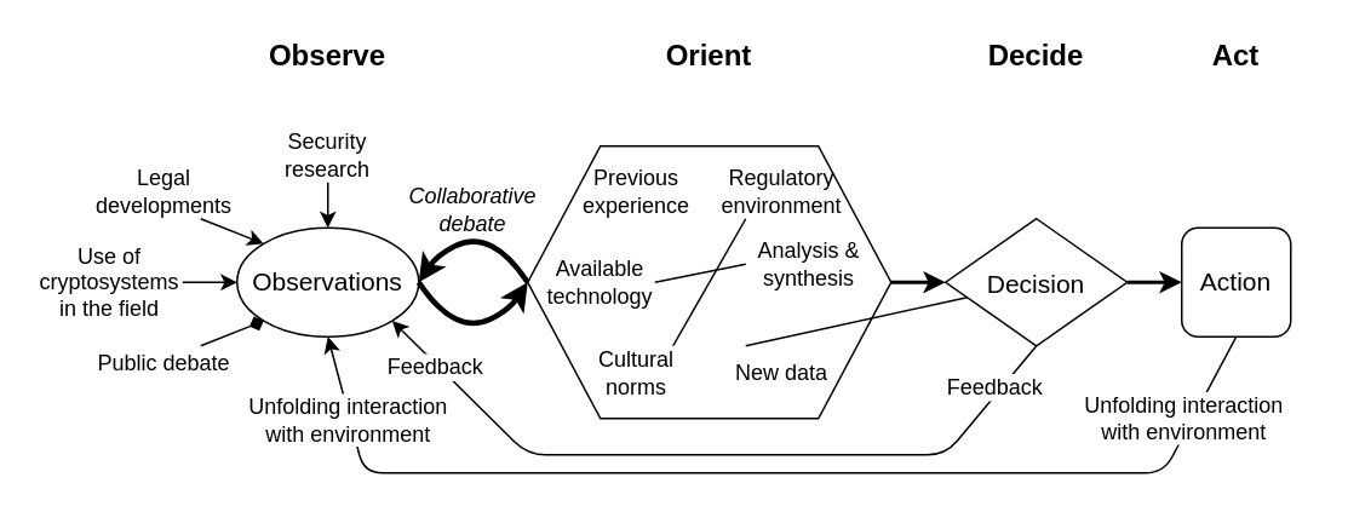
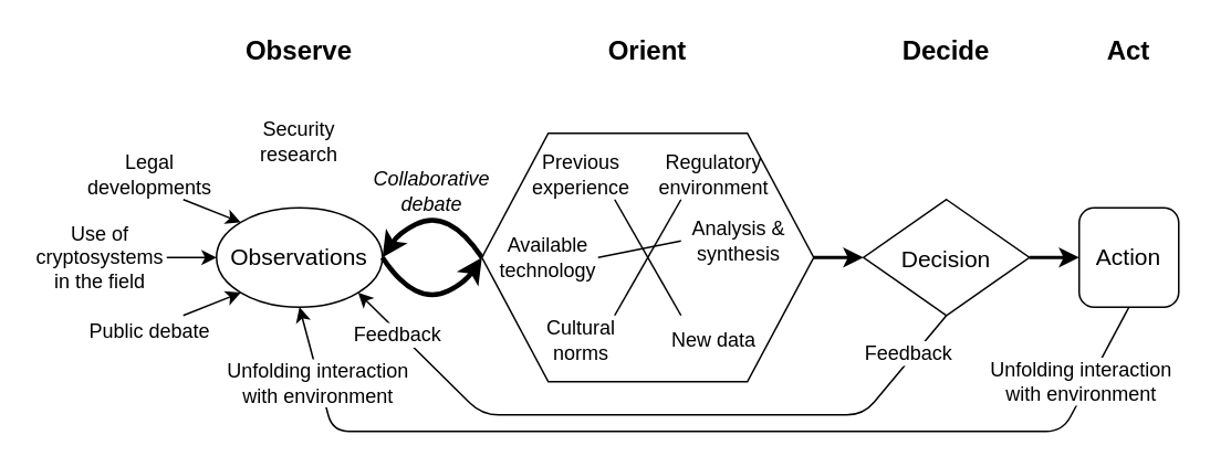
  <mxCell id="0" />
  <mxCell id="1" parent="0" />
  <mxCell id="2" value="Observations" style="ellipse;whiteSpace=wrap;html=1;fontSize=14;" parent="1" vertex="1"><mxGeometry x="130" y="125" width="100" height="60" as="geometry" /></mxCell>
  <mxCell id="3" value="Observe" style="text;html=1;strokeColor=none;fillColor=none;align=center;verticalAlign=middle;whiteSpace=wrap;rounded=0;fontSize=16;fontStyle=1" parent="1" vertex="1"><mxGeometry x="140" y="20" width="80" height="20" as="geometry" /></mxCell>
  <mxCell id="4" value="Orient" style="text;html=1;strokeColor=none;fillColor=none;align=center;verticalAlign=middle;whiteSpace=wrap;rounded=0;fontSize=16;fontStyle=1" parent="1" vertex="1"><mxGeometry x="350" y="20" width="80" height="20" as="geometry" /></mxCell>
  <mxCell id="5" value="Decide" style="text;html=1;strokeColor=none;fillColor=none;align=center;verticalAlign=middle;whiteSpace=wrap;rounded=0;fontSize=16;fontStyle=1" parent="1" vertex="1"><mxGeometry x="530" y="20" width="80" height="20" as="geometry" /></mxCell>
  <mxCell id="6" value="Act" style="text;html=1;strokeColor=none;fillColor=none;align=center;verticalAlign=middle;whiteSpace=wrap;rounded=0;fontSize=16;fontStyle=1" parent="1" vertex="1"><mxGeometry x="640" y="20" width="80" height="20" as="geometry" /></mxCell>
  <mxCell id="7" style="edgeStyle=orthogonalEdgeStyle;rounded=0;orthogonalLoop=1;jettySize=auto;html=1;exitX=1;exitY=0.5;exitDx=0;exitDy=0;entryX=0;entryY=0.5;entryDx=0;entryDy=0;strokeWidth=2;fontSize=14;" parent="1" source="8" target="9" edge="1"><mxGeometry relative="1" as="geometry" /></mxCell>
  <mxCell id="8" value="&lt;font style=&quot;font-size: 14px&quot;&gt;Decision&lt;/font&gt;" style="rhombus;whiteSpace=wrap;html=1;fontSize=16;" parent="1" vertex="1"><mxGeometry x="520" y="120" width="100" height="70" as="geometry" /></mxCell>
  <mxCell id="9" value="Action" style="whiteSpace=wrap;html=1;aspect=fixed;fontSize=14;rounded=1;" parent="1" vertex="1"><mxGeometry x="650" y="125" width="60" height="60" as="geometry" /></mxCell>
  <mxCell id="10" value="" style="shape=hexagon;perimeter=hexagonPerimeter2;whiteSpace=wrap;html=1;fixedSize=1;fontSize=14;size=40;" parent="1" vertex="1"><mxGeometry x="290" y="80" width="200" height="150" as="geometry" /></mxCell>
  <mxCell id="11" value="" style="endArrow=classic;html=1;fontSize=14;exitX=1;exitY=0.5;exitDx=0;exitDy=0;entryX=0;entryY=0.5;entryDx=0;entryDy=0;strokeWidth=3;curved=1;" parent="1" source="2" target="10" edge="1"><mxGeometry width="50" height="50" relative="1" as="geometry"><mxPoint x="390" y="260" as="sourcePoint" /><mxPoint x="440" y="210" as="targetPoint" /><Array as="points"><mxPoint x="240" y="170" /><mxPoint x="260" y="180" /><mxPoint x="280" y="170" /></Array></mxGeometry></mxCell>
  <mxCell id="12" value="" style="endArrow=classic;html=1;fontSize=14;exitX=1;exitY=0.5;exitDx=0;exitDy=0;entryX=0;entryY=0.5;entryDx=0;entryDy=0;strokeWidth=2;" parent="1" source="10" target="8" edge="1"><mxGeometry width="50" height="50" relative="1" as="geometry"><mxPoint x="260" y="165" as="sourcePoint" /><mxPoint x="320" y="165" as="targetPoint" /></mxGeometry></mxCell>
  <mxCell id="13" value="" style="endArrow=classic;html=1;strokeWidth=1;fontSize=14;exitX=0.5;exitY=1;exitDx=0;exitDy=0;entryX=1;entryY=1;entryDx=0;entryDy=0;" parent="1" source="8" target="2" edge="1"><mxGeometry width="50" height="50" relative="1" as="geometry"><mxPoint x="180" y="320" as="sourcePoint" /><mxPoint x="230" y="270" as="targetPoint" /><Array as="points"><mxPoint x="520" y="250" /><mxPoint x="290" y="250" /></Array></mxGeometry></mxCell>
  <mxCell id="14" value="Feedback" style="edgeLabel;html=1;align=center;verticalAlign=middle;resizable=0;points=[];fontSize=12;" parent="13" vertex="1" connectable="0"><mxGeometry x="0.849" y="1" relative="1" as="geometry"><mxPoint x="1.49" y="2.35" as="offset" /></mxGeometry></mxCell>
  <mxCell id="15" value="" style="endArrow=classic;html=1;strokeWidth=1;fontSize=14;exitX=0.5;exitY=1;exitDx=0;exitDy=0;entryX=0.5;entryY=1;entryDx=0;entryDy=0;" parent="1" source="9" target="2" edge="1"><mxGeometry width="50" height="50" relative="1" as="geometry"><mxPoint x="280" y="360" as="sourcePoint" /><mxPoint x="330" y="310" as="targetPoint" /><Array as="points"><mxPoint x="640" y="260" /><mxPoint x="200" y="260" /></Array></mxGeometry></mxCell>
  <mxCell id="16" value="Unfolding interaction&lt;br&gt;with environment" style="edgeLabel;html=1;align=center;verticalAlign=middle;resizable=0;points=[];fontSize=12;" parent="15" vertex="1" connectable="0"><mxGeometry x="0.883" y="1" relative="1" as="geometry"><mxPoint x="1.87" y="10.64" as="offset" /></mxGeometry></mxCell>
  <mxCell id="17" value="Regulatory&lt;br&gt;environment" style="text;html=1;strokeColor=none;fillColor=none;align=center;verticalAlign=middle;whiteSpace=wrap;rounded=0;fontSize=12;" parent="1" vertex="1"><mxGeometry x="390" y="90" width="80" height="30" as="geometry" /></mxCell>
  <mxCell id="18" value="Cultural norms" style="text;html=1;strokeColor=none;fillColor=none;align=center;verticalAlign=middle;whiteSpace=wrap;rounded=0;fontSize=12;" parent="1" vertex="1"><mxGeometry x="310" y="190" width="80" height="30" as="geometry" /></mxCell>
  <mxCell id="19" value="New data" style="text;html=1;strokeColor=none;fillColor=none;align=center;verticalAlign=middle;whiteSpace=wrap;rounded=0;fontSize=12;" parent="1" vertex="1"><mxGeometry x="390" y="190" width="80" height="30" as="geometry" /></mxCell>
  <mxCell id="20" value="Previous&lt;br&gt;experience" style="text;html=1;strokeColor=none;fillColor=none;align=center;verticalAlign=middle;whiteSpace=wrap;rounded=0;fontSize=12;" parent="1" vertex="1"><mxGeometry x="310" y="90" width="80" height="30" as="geometry" /></mxCell>
  <mxCell id="21" value="Analysis &amp;amp; synthesis" style="text;html=1;strokeColor=none;fillColor=none;align=center;verticalAlign=middle;whiteSpace=wrap;rounded=0;fontSize=12;" parent="1" vertex="1"><mxGeometry x="410" y="130" width="70" height="30" as="geometry" /></mxCell>
  <mxCell id="22" value="Available technology" style="text;html=1;strokeColor=none;fillColor=none;align=center;verticalAlign=middle;whiteSpace=wrap;rounded=0;fontSize=12;" parent="1" vertex="1"><mxGeometry x="300" y="140" width="60" height="30" as="geometry" /></mxCell>
  <mxCell id="23" value="" style="endArrow=none;html=1;strokeWidth=1;fontSize=12;entryX=0.25;entryY=1;entryDx=0;entryDy=0;" parent="1" target="17" edge="1"><mxGeometry width="50" height="50" relative="1" as="geometry"><mxPoint x="370" y="190" as="sourcePoint" /><mxPoint x="420" y="140" as="targetPoint" /></mxGeometry></mxCell>
  <mxCell id="24" value="" style="endArrow=none;html=1;strokeWidth=1;fontSize=12;entryX=0;entryY=0.5;entryDx=0;entryDy=0;exitX=1;exitY=0.5;exitDx=0;exitDy=0;" parent="1" source="22" target="21" edge="1"><mxGeometry width="50" height="50" relative="1" as="geometry"><mxPoint x="260" y="330" as="sourcePoint" /><mxPoint x="310" y="280" as="targetPoint" /></mxGeometry></mxCell>
- <mxCell id="25" style="edgeStyle=orthogonalEdgeStyle;rounded=1;orthogonalLoop=1;jettySize=auto;html=1;entryX=0.5;entryY=0;entryDx=0;entryDy=0;strokeWidth=1;fontSize=12;" parent="1" source="26" target="2" edge="1"><mxGeometry relative="1" as="geometry" /></mxCell>
  <mxCell id="26" value="Security research" style="text;html=1;strokeColor=none;fillColor=none;align=center;verticalAlign=middle;whiteSpace=wrap;rounded=0;fontSize=12;" parent="1" vertex="1"><mxGeometry x="140" y="70" width="80" height="30" as="geometry" /></mxCell>
  <mxCell id="27" value="Legal developments" style="text;html=1;strokeColor=none;fillColor=none;align=center;verticalAlign=middle;whiteSpace=wrap;rounded=0;fontSize=12;" parent="1" vertex="1"><mxGeometry x="50" y="90" width="80" height="30" as="geometry" /></mxCell>
  <mxCell id="28" value="Use of cryptosystems in the field" style="text;html=1;strokeColor=none;fillColor=none;align=center;verticalAlign=middle;whiteSpace=wrap;rounded=0;fontSize=12;" parent="1" vertex="1"><mxGeometry x="20" y="140" width="80" height="30" as="geometry" /></mxCell>
  <mxCell id="29" value="Public debate" style="text;html=1;strokeColor=none;fillColor=none;align=center;verticalAlign=middle;whiteSpace=wrap;rounded=0;fontSize=12;" parent="1" vertex="1"><mxGeometry x="50" y="190" width="80" height="20" as="geometry" /></mxCell>
- <mxCell id="30" value="" style="endArrow=diamond;html=1;strokeWidth=1;fontSize=12;exitX=0.75;exitY=0;exitDx=0;exitDy=0;entryX=0;entryY=1;entryDx=0;entryDy=0;" parent="1" source="29" target="2" edge="1"><mxGeometry width="50" height="50" relative="1" as="geometry"><mxPoint x="310" y="120" as="sourcePoint" /><mxPoint x="360" y="70" as="targetPoint" /></mxGeometry></mxCell>
+ <mxCell id="30" value="" style="endArrow=classic;html=1;strokeWidth=1;fontSize=12;exitX=0.75;exitY=0;exitDx=0;exitDy=0;entryX=0;entryY=1;entryDx=0;entryDy=0;" parent="1" source="29" target="2" edge="1"><mxGeometry width="50" height="50" relative="1" as="geometry"><mxPoint x="310" y="120" as="sourcePoint" /><mxPoint x="360" y="70" as="targetPoint" /></mxGeometry></mxCell>
  <mxCell id="31" value="" style="endArrow=classic;html=1;strokeWidth=1;fontSize=12;exitX=1;exitY=0.5;exitDx=0;exitDy=0;entryX=0;entryY=0.5;entryDx=0;entryDy=0;" parent="1" source="28" target="2" edge="1"><mxGeometry width="50" height="50" relative="1" as="geometry"><mxPoint x="310" y="120" as="sourcePoint" /><mxPoint x="360" y="70" as="targetPoint" /></mxGeometry></mxCell>
  <mxCell id="32" value="" style="endArrow=classic;html=1;strokeWidth=1;fontSize=12;exitX=0.75;exitY=1;exitDx=0;exitDy=0;entryX=0;entryY=0;entryDx=0;entryDy=0;" parent="1" source="27" target="2" edge="1"><mxGeometry width="50" height="50" relative="1" as="geometry"><mxPoint x="310" y="120" as="sourcePoint" /><mxPoint x="360" y="70" as="targetPoint" /></mxGeometry></mxCell>
  <mxCell id="33" value="Feedback" style="edgeLabel;html=1;align=center;verticalAlign=middle;resizable=0;points=[];fontSize=12;" parent="1" vertex="1" connectable="0"><mxGeometry x="559.999" y="200.002" as="geometry"><mxPoint x="-13" y="12" as="offset" /></mxGeometry></mxCell>
  <mxCell id="34" value="Unfolding interaction&lt;br&gt;with environment" style="edgeLabel;html=1;align=center;verticalAlign=middle;resizable=0;points=[];fontSize=12;" parent="1" vertex="1" connectable="0"><mxGeometry x="650.001" y="229.999" as="geometry" /></mxCell>
- <mxCell id="35" value="" style="endArrow=none;html=1;strokeWidth=1;fontSize=12;exitX=0.25;exitY=0;exitDx=0;exitDy=0;" parent="1" source="19" target="8" edge="1"><mxGeometry width="50" height="50" relative="1" as="geometry"><mxPoint x="380" y="200" as="sourcePoint" /><mxPoint x="420" y="130" as="targetPoint" /></mxGeometry></mxCell>
+ <mxCell id="35" value="" style="endArrow=none;html=1;strokeWidth=1;fontSize=12;entryX=0.75;entryY=1;entryDx=0;entryDy=0;exitX=0.25;exitY=0;exitDx=0;exitDy=0;" parent="1" source="19" target="20" edge="1"><mxGeometry width="50" height="50" relative="1" as="geometry"><mxPoint x="380" y="200" as="sourcePoint" /><mxPoint x="420" y="130" as="targetPoint" /></mxGeometry></mxCell>
  <mxCell id="36" value="" style="endArrow=classic;html=1;exitX=0;exitY=0.5;exitDx=0;exitDy=0;entryX=1;entryY=0.5;entryDx=0;entryDy=0;strokeWidth=3;curved=1;" parent="1" source="10" target="2" edge="1"><mxGeometry width="50" height="50" relative="1" as="geometry"><mxPoint x="330" y="200" as="sourcePoint" /><mxPoint x="380" y="150" as="targetPoint" /><Array as="points"><mxPoint x="280" y="140" /><mxPoint x="260" y="130" /><mxPoint x="240" y="140" /></Array></mxGeometry></mxCell>
  <mxCell id="37" value="Collaborative debate" style="text;html=1;strokeColor=none;fillColor=none;align=center;verticalAlign=middle;whiteSpace=wrap;rounded=0;fontSize=12;fontStyle=2" parent="1" vertex="1"><mxGeometry x="220" y="100" width="80" height="30" as="geometry" /></mxCell>
  <mxCell id="38" value="Untitled Layer" parent="0" />
